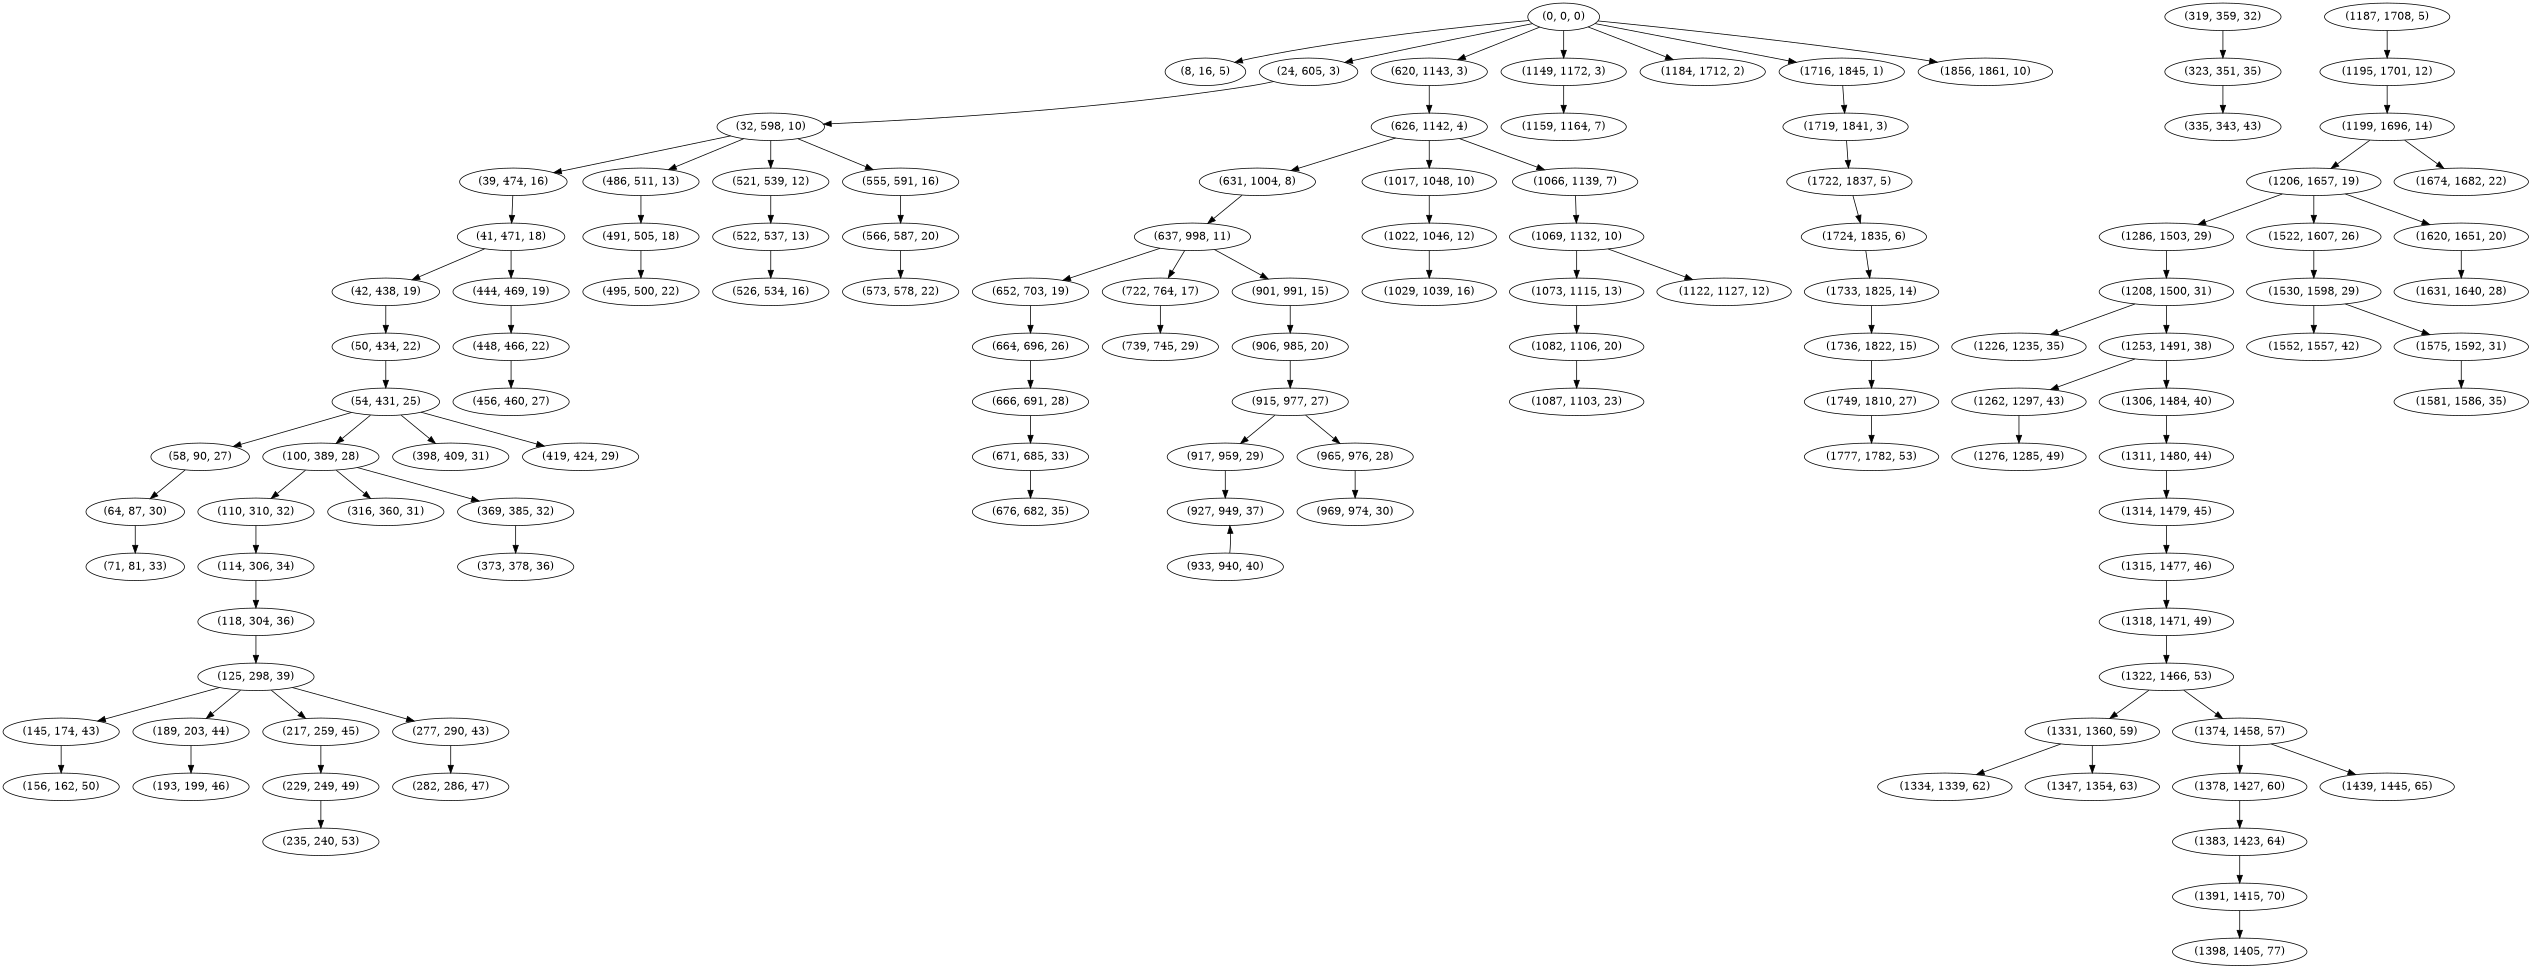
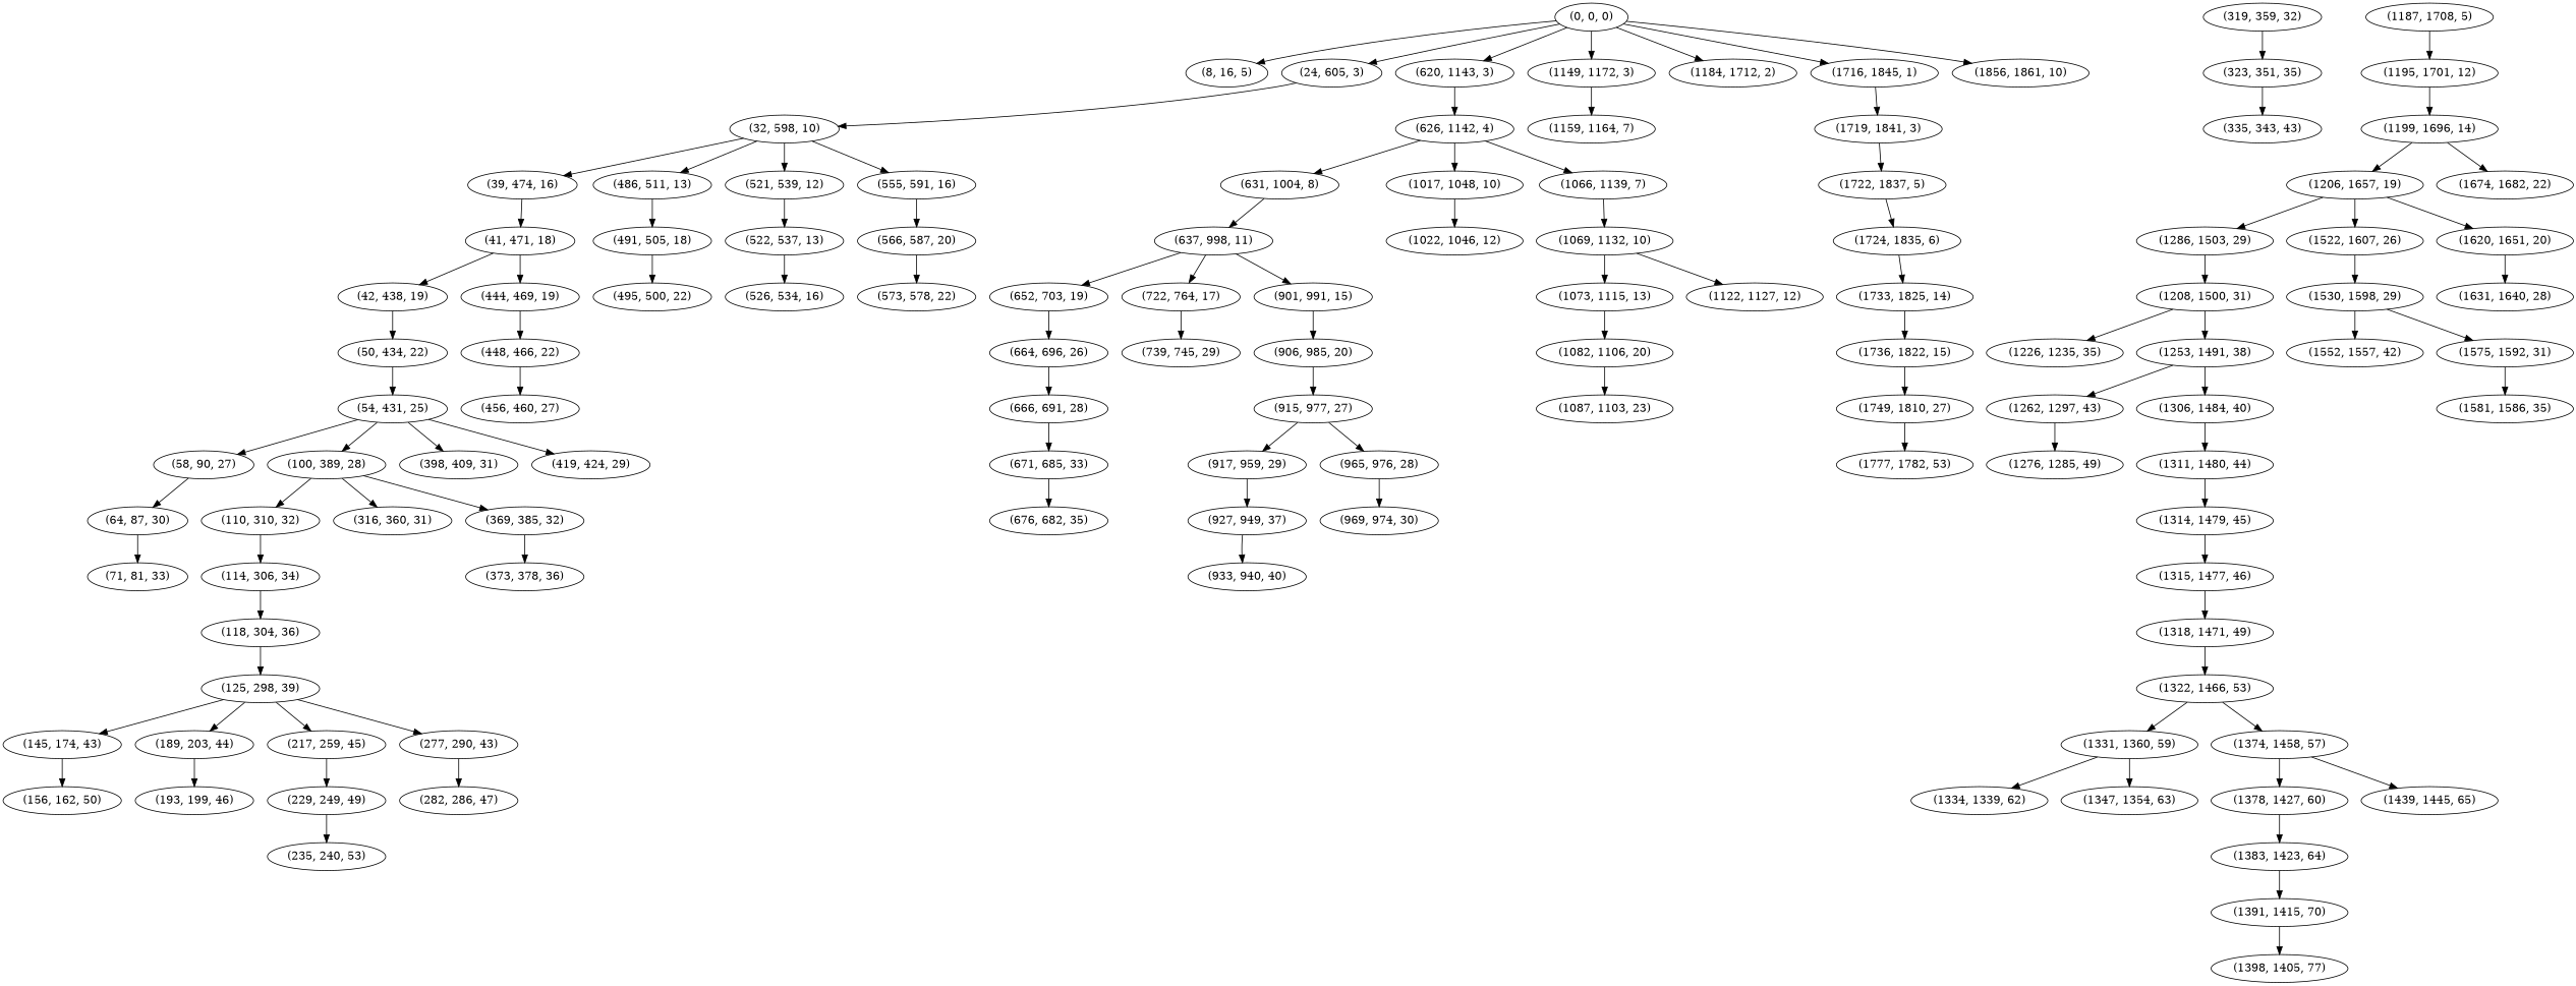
  digraph {
    "(0, 0, 0)"
    "(8, 16, 5)"
    "(24, 605, 3)"
    "(620, 1143, 3)"
    "(1149, 1172, 3)"
    "(1184, 1712, 2)"
    "(1716, 1845, 1)"
    "(1856, 1861, 10)"
    "(32, 598, 10)"
    "(626, 1142, 4)"
    "(1159, 1164, 7)"
    "(1719, 1841, 3)"
    "(39, 474, 16)"
    "(486, 511, 13)"
    "(521, 539, 12)"
    "(555, 591, 16)"
    "(41, 471, 18)"
    "(491, 505, 18)"
    "(522, 537, 13)"
    "(566, 587, 20)"
    "(42, 438, 19)"
    "(444, 469, 19)"
    "(50, 434, 22)"
    "(448, 466, 22)"
    "(54, 431, 25)"
    "(58, 90, 27)"
    "(100, 389, 28)"
    "(398, 409, 31)"
    "(419, 424, 29)"
    "(64, 87, 30)"
    "(110, 310, 32)"
    "(316, 360, 31)"
    "(369, 385, 32)"
    "(71, 81, 33)"
    "(114, 306, 34)"
    "(373, 378, 36)"
    "(118, 304, 36)"
    "(125, 298, 39)"
    "(145, 174, 43)"
    "(189, 203, 44)"
    "(217, 259, 45)"
    "(277, 290, 43)"
    "(156, 162, 50)"
    "(193, 199, 46)"
    "(229, 249, 49)"
    "(282, 286, 47)"
    "(235, 240, 53)"
    "(319, 359, 32)"
    "(323, 351, 35)"
    "(335, 343, 43)"
    "(456, 460, 27)"
    "(495, 500, 22)"
    "(526, 534, 16)"
    "(573, 578, 22)"
    "(631, 1004, 8)"
    "(1017, 1048, 10)"
    "(1066, 1139, 7)"
    "(637, 998, 11)"
    "(1022, 1046, 12)"
    "(1069, 1132, 10)"
    "(652, 703, 19)"
    "(722, 764, 17)"
    "(901, 991, 15)"
    "(664, 696, 26)"
    "(739, 745, 29)"
    "(906, 985, 20)"
    "(666, 691, 28)"
    "(671, 685, 33)"
    "(676, 682, 35)"
    "(915, 977, 27)"
    "(917, 959, 29)"
    "(965, 976, 28)"
    "(927, 949, 37)"
    "(969, 974, 30)"
    "(933, 940, 40)"
-   "(1029, 1039, 16)"
    "(1073, 1115, 13)"
    "(1122, 1127, 12)"
    "(1082, 1106, 20)"
    "(1087, 1103, 23)"
    "(1187, 1708, 5)"
    "(1195, 1701, 12)"
    "(1199, 1696, 14)"
    "(1206, 1657, 19)"
    "(1674, 1682, 22)"
    n86 [label="(1286, 1503, 29)"]
    "(1522, 1607, 26)"
    "(1620, 1651, 20)"
    n89 [label="(1208, 1500, 31)"]
    "(1530, 1598, 29)"
    "(1631, 1640, 28)"
    "(1226, 1235, 35)"
    "(1253, 1491, 38)"
    "(1262, 1297, 43)"
    "(1306, 1484, 40)"
    "(1276, 1285, 49)"
    "(1311, 1480, 44)"
    "(1314, 1479, 45)"
    "(1315, 1477, 46)"
    "(1318, 1471, 49)"
    "(1322, 1466, 53)"
    "(1331, 1360, 59)"
    "(1374, 1458, 57)"
    "(1334, 1339, 62)"
    "(1347, 1354, 63)"
    "(1378, 1427, 60)"
    "(1439, 1445, 65)"
    "(1383, 1423, 64)"
    "(1391, 1415, 70)"
    "(1398, 1405, 77)"
    "(1552, 1557, 42)"
    "(1575, 1592, 31)"
    "(1581, 1586, 35)"
    "(1722, 1837, 5)"
    "(1724, 1835, 6)"
    "(1733, 1825, 14)"
    "(1736, 1822, 15)"
    "(1749, 1810, 27)"
    "(1777, 1782, 53)"
    "(0, 0, 0)" -> "(8, 16, 5)"
    "(0, 0, 0)" -> "(24, 605, 3)"
    "(0, 0, 0)" -> "(620, 1143, 3)"
    "(0, 0, 0)" -> "(1149, 1172, 3)"
    "(0, 0, 0)" -> "(1184, 1712, 2)"
    "(0, 0, 0)" -> "(1716, 1845, 1)"
    "(0, 0, 0)" -> "(1856, 1861, 10)"
    "(24, 605, 3)" -> "(32, 598, 10)"
    "(620, 1143, 3)" -> "(626, 1142, 4)"
    "(1149, 1172, 3)" -> "(1159, 1164, 7)"
    "(1716, 1845, 1)" -> "(1719, 1841, 3)"
    "(32, 598, 10)" -> "(39, 474, 16)"
    "(32, 598, 10)" -> "(486, 511, 13)"
    "(32, 598, 10)" -> "(521, 539, 12)"
    "(32, 598, 10)" -> "(555, 591, 16)"
    "(626, 1142, 4)" -> "(631, 1004, 8)"
    "(626, 1142, 4)" -> "(1017, 1048, 10)"
    "(626, 1142, 4)" -> "(1066, 1139, 7)"
    "(1719, 1841, 3)" -> "(1722, 1837, 5)"
    "(39, 474, 16)" -> "(41, 471, 18)"
    "(486, 511, 13)" -> "(491, 505, 18)"
    "(521, 539, 12)" -> "(522, 537, 13)"
    "(555, 591, 16)" -> "(566, 587, 20)"
    "(41, 471, 18)" -> "(42, 438, 19)"
    "(41, 471, 18)" -> "(444, 469, 19)"
    "(491, 505, 18)" -> "(495, 500, 22)"
    "(522, 537, 13)" -> "(526, 534, 16)"
    "(566, 587, 20)" -> "(573, 578, 22)"
    "(42, 438, 19)" -> "(50, 434, 22)"
    "(444, 469, 19)" -> "(448, 466, 22)"
    "(50, 434, 22)" -> "(54, 431, 25)"
    "(448, 466, 22)" -> "(456, 460, 27)"
    "(54, 431, 25)" -> "(58, 90, 27)"
    "(54, 431, 25)" -> "(100, 389, 28)"
    "(54, 431, 25)" -> "(398, 409, 31)"
    "(54, 431, 25)" -> "(419, 424, 29)"
    "(58, 90, 27)" -> "(64, 87, 30)"
    "(100, 389, 28)" -> "(110, 310, 32)"
    "(100, 389, 28)" -> "(316, 360, 31)"
    "(100, 389, 28)" -> "(369, 385, 32)"
    "(64, 87, 30)" -> "(71, 81, 33)"
    "(110, 310, 32)" -> "(114, 306, 34)"
    "(369, 385, 32)" -> "(373, 378, 36)"
    "(114, 306, 34)" -> "(118, 304, 36)"
    "(118, 304, 36)" -> "(125, 298, 39)"
    "(125, 298, 39)" -> "(145, 174, 43)"
    "(125, 298, 39)" -> "(189, 203, 44)"
    "(125, 298, 39)" -> "(217, 259, 45)"
    "(125, 298, 39)" -> "(277, 290, 43)"
    "(145, 174, 43)" -> "(156, 162, 50)"
    "(189, 203, 44)" -> "(193, 199, 46)"
    "(217, 259, 45)" -> "(229, 249, 49)"
    "(277, 290, 43)" -> "(282, 286, 47)"
    "(229, 249, 49)" -> "(235, 240, 53)"
    "(319, 359, 32)" -> "(323, 351, 35)"
    "(323, 351, 35)" -> "(335, 343, 43)"
    "(631, 1004, 8)" -> "(637, 998, 11)"
    "(1017, 1048, 10)" -> "(1022, 1046, 12)"
    "(1066, 1139, 7)" -> "(1069, 1132, 10)"
    "(637, 998, 11)" -> "(652, 703, 19)"
    "(637, 998, 11)" -> "(722, 764, 17)"
    "(637, 998, 11)" -> "(901, 991, 15)"
-   "(1022, 1046, 12)" -> "(1029, 1039, 16)"
    "(1069, 1132, 10)" -> "(1073, 1115, 13)"
    "(1069, 1132, 10)" -> "(1122, 1127, 12)"
    "(652, 703, 19)" -> "(664, 696, 26)"
    "(722, 764, 17)" -> "(739, 745, 29)"
    "(901, 991, 15)" -> "(906, 985, 20)"
    "(664, 696, 26)" -> "(666, 691, 28)"
    "(906, 985, 20)" -> "(915, 977, 27)"
    "(666, 691, 28)" -> "(671, 685, 33)"
    "(671, 685, 33)" -> "(676, 682, 35)"
    "(915, 977, 27)" -> "(917, 959, 29)"
    "(915, 977, 27)" -> "(965, 976, 28)"
    "(917, 959, 29)" -> "(927, 949, 37)"
    "(965, 976, 28)" -> "(969, 974, 30)"
-   "(933, 940, 40)" -> "(927, 949, 37)"
+   "(927, 949, 37)" -> "(933, 940, 40)"
    "(1073, 1115, 13)" -> "(1082, 1106, 20)"
    "(1082, 1106, 20)" -> "(1087, 1103, 23)"
    "(1187, 1708, 5)" -> "(1195, 1701, 12)"
    "(1195, 1701, 12)" -> "(1199, 1696, 14)"
    "(1199, 1696, 14)" -> "(1206, 1657, 19)"
    "(1199, 1696, 14)" -> "(1674, 1682, 22)"
    "(1206, 1657, 19)" -> n86
    "(1206, 1657, 19)" -> "(1522, 1607, 26)"
    "(1206, 1657, 19)" -> "(1620, 1651, 20)"
    n86 -> n89
    "(1522, 1607, 26)" -> "(1530, 1598, 29)"
    "(1620, 1651, 20)" -> "(1631, 1640, 28)"
    n89 -> "(1226, 1235, 35)"
    n89 -> "(1253, 1491, 38)"
    "(1530, 1598, 29)" -> "(1552, 1557, 42)"
    "(1530, 1598, 29)" -> "(1575, 1592, 31)"
    "(1253, 1491, 38)" -> "(1262, 1297, 43)"
    "(1253, 1491, 38)" -> "(1306, 1484, 40)"
    "(1262, 1297, 43)" -> "(1276, 1285, 49)"
    "(1306, 1484, 40)" -> "(1311, 1480, 44)"
    "(1311, 1480, 44)" -> "(1314, 1479, 45)"
    "(1314, 1479, 45)" -> "(1315, 1477, 46)"
    "(1315, 1477, 46)" -> "(1318, 1471, 49)"
    "(1318, 1471, 49)" -> "(1322, 1466, 53)"
    "(1322, 1466, 53)" -> "(1331, 1360, 59)"
    "(1322, 1466, 53)" -> "(1374, 1458, 57)"
    "(1331, 1360, 59)" -> "(1334, 1339, 62)"
    "(1331, 1360, 59)" -> "(1347, 1354, 63)"
    "(1374, 1458, 57)" -> "(1378, 1427, 60)"
    "(1374, 1458, 57)" -> "(1439, 1445, 65)"
    "(1378, 1427, 60)" -> "(1383, 1423, 64)"
    "(1383, 1423, 64)" -> "(1391, 1415, 70)"
    "(1391, 1415, 70)" -> "(1398, 1405, 77)"
    "(1575, 1592, 31)" -> "(1581, 1586, 35)"
    "(1722, 1837, 5)" -> "(1724, 1835, 6)"
    "(1724, 1835, 6)" -> "(1733, 1825, 14)"
    "(1733, 1825, 14)" -> "(1736, 1822, 15)"
    "(1736, 1822, 15)" -> "(1749, 1810, 27)"
    "(1749, 1810, 27)" -> "(1777, 1782, 53)"
  }
